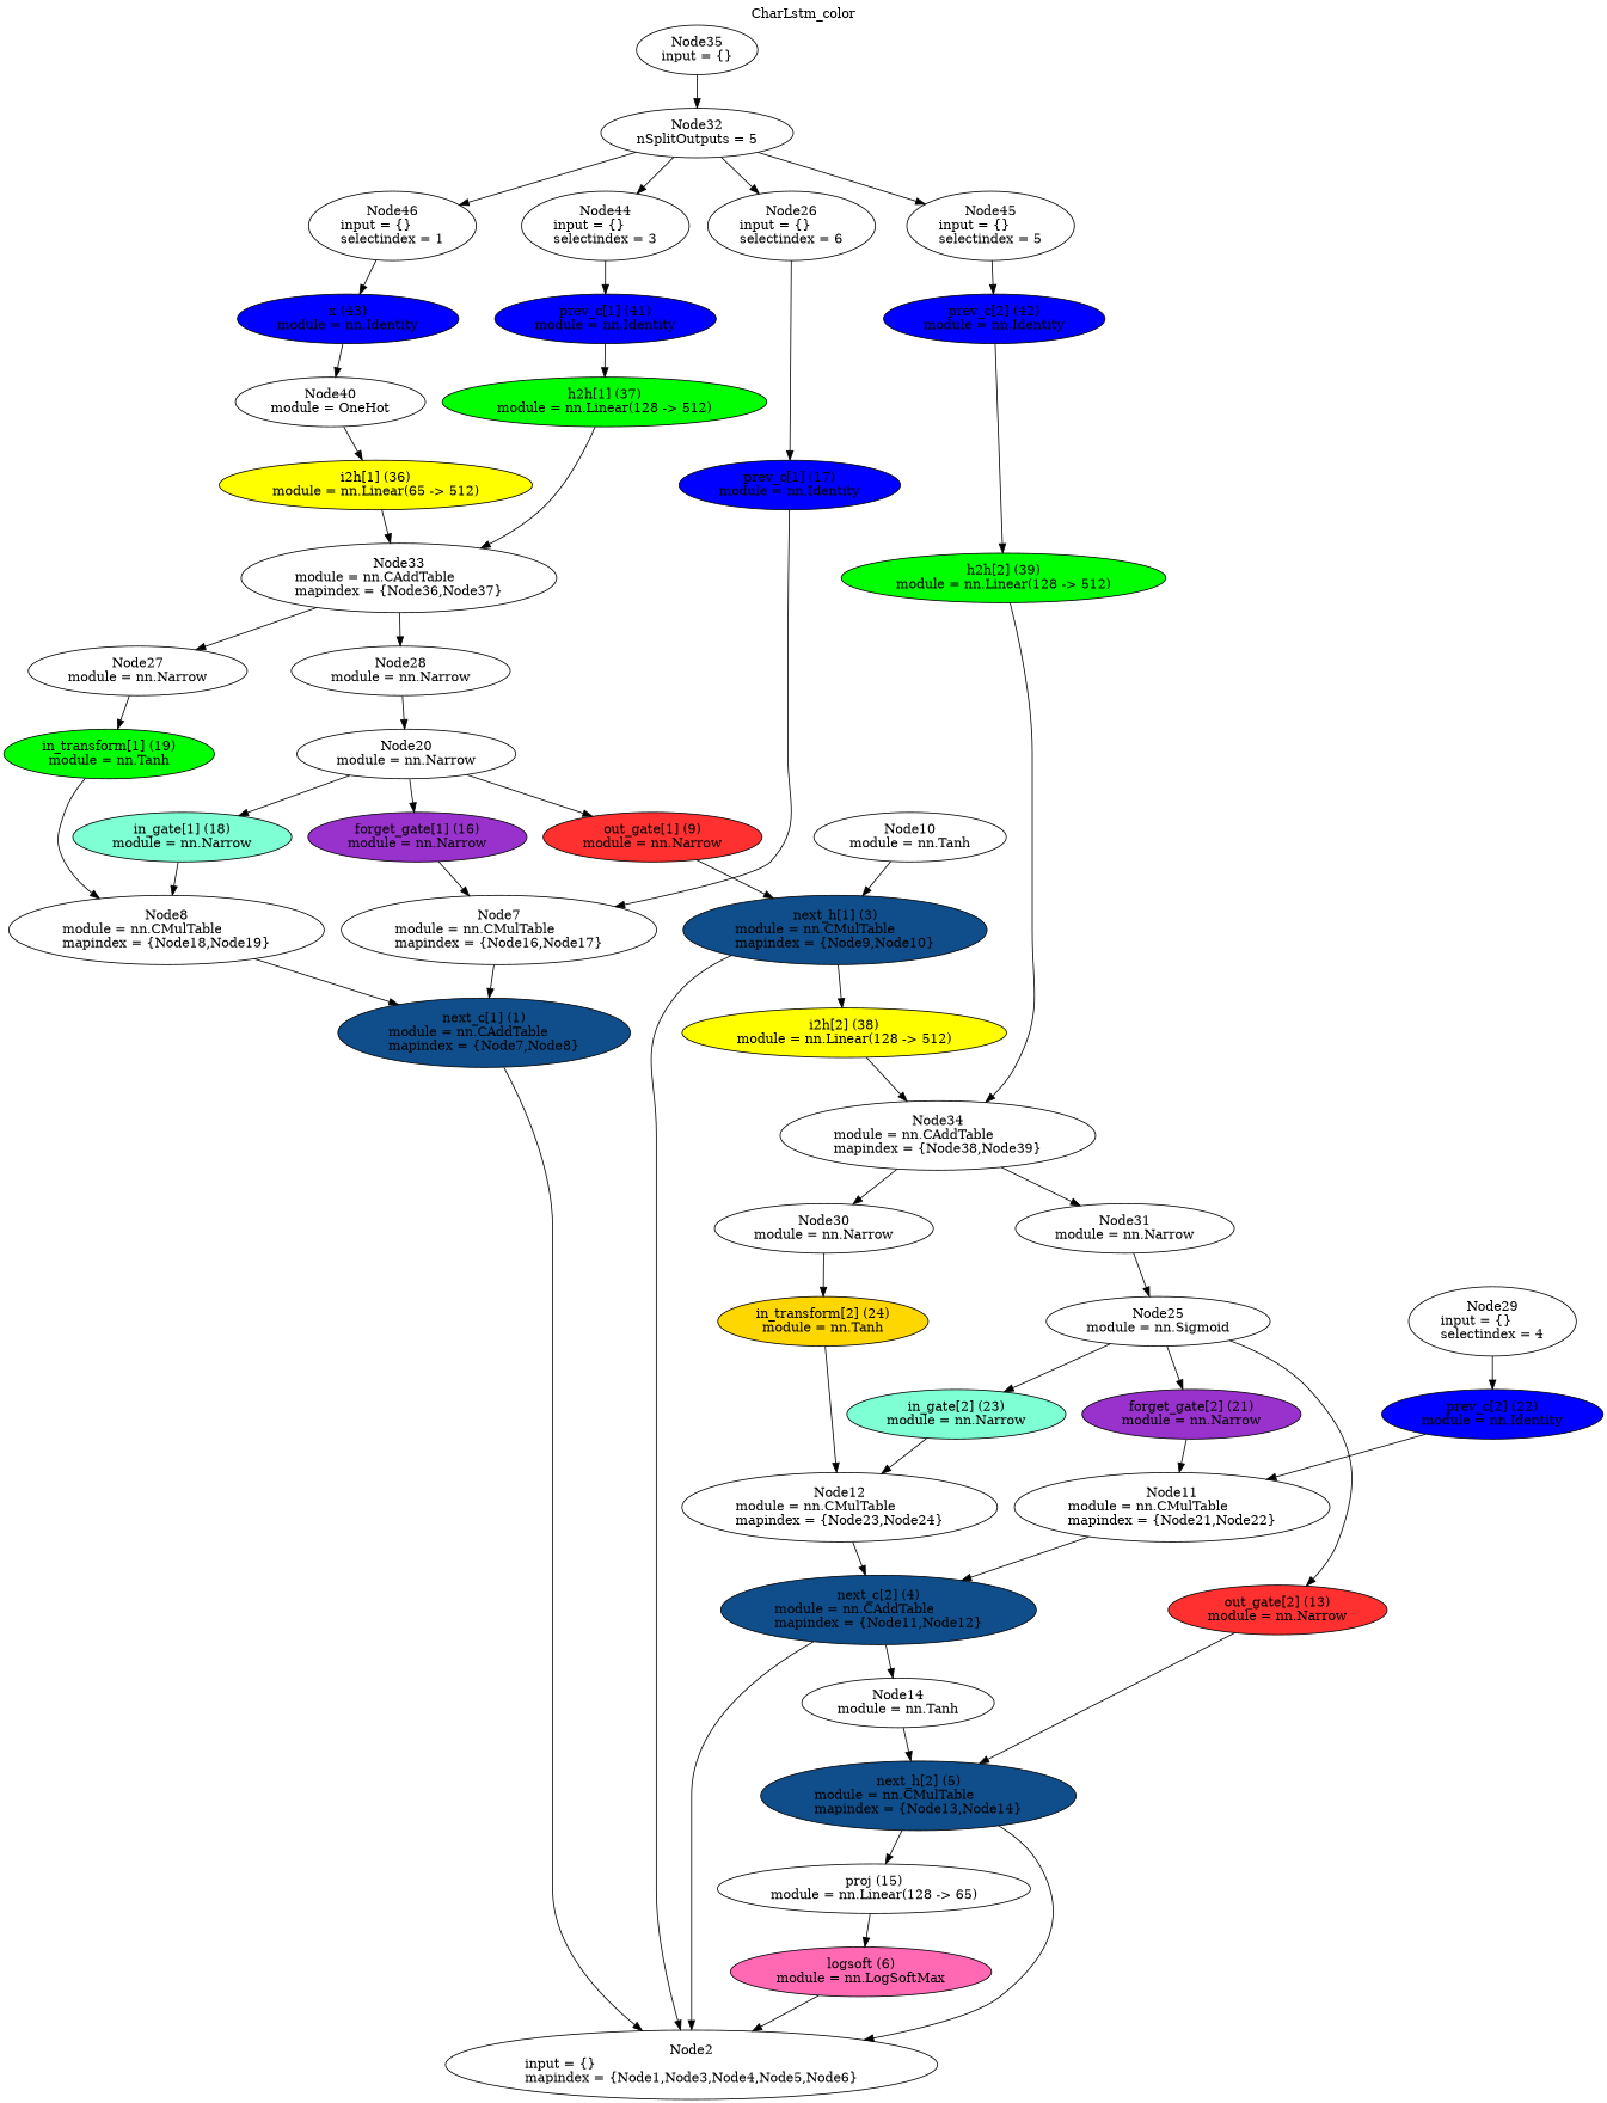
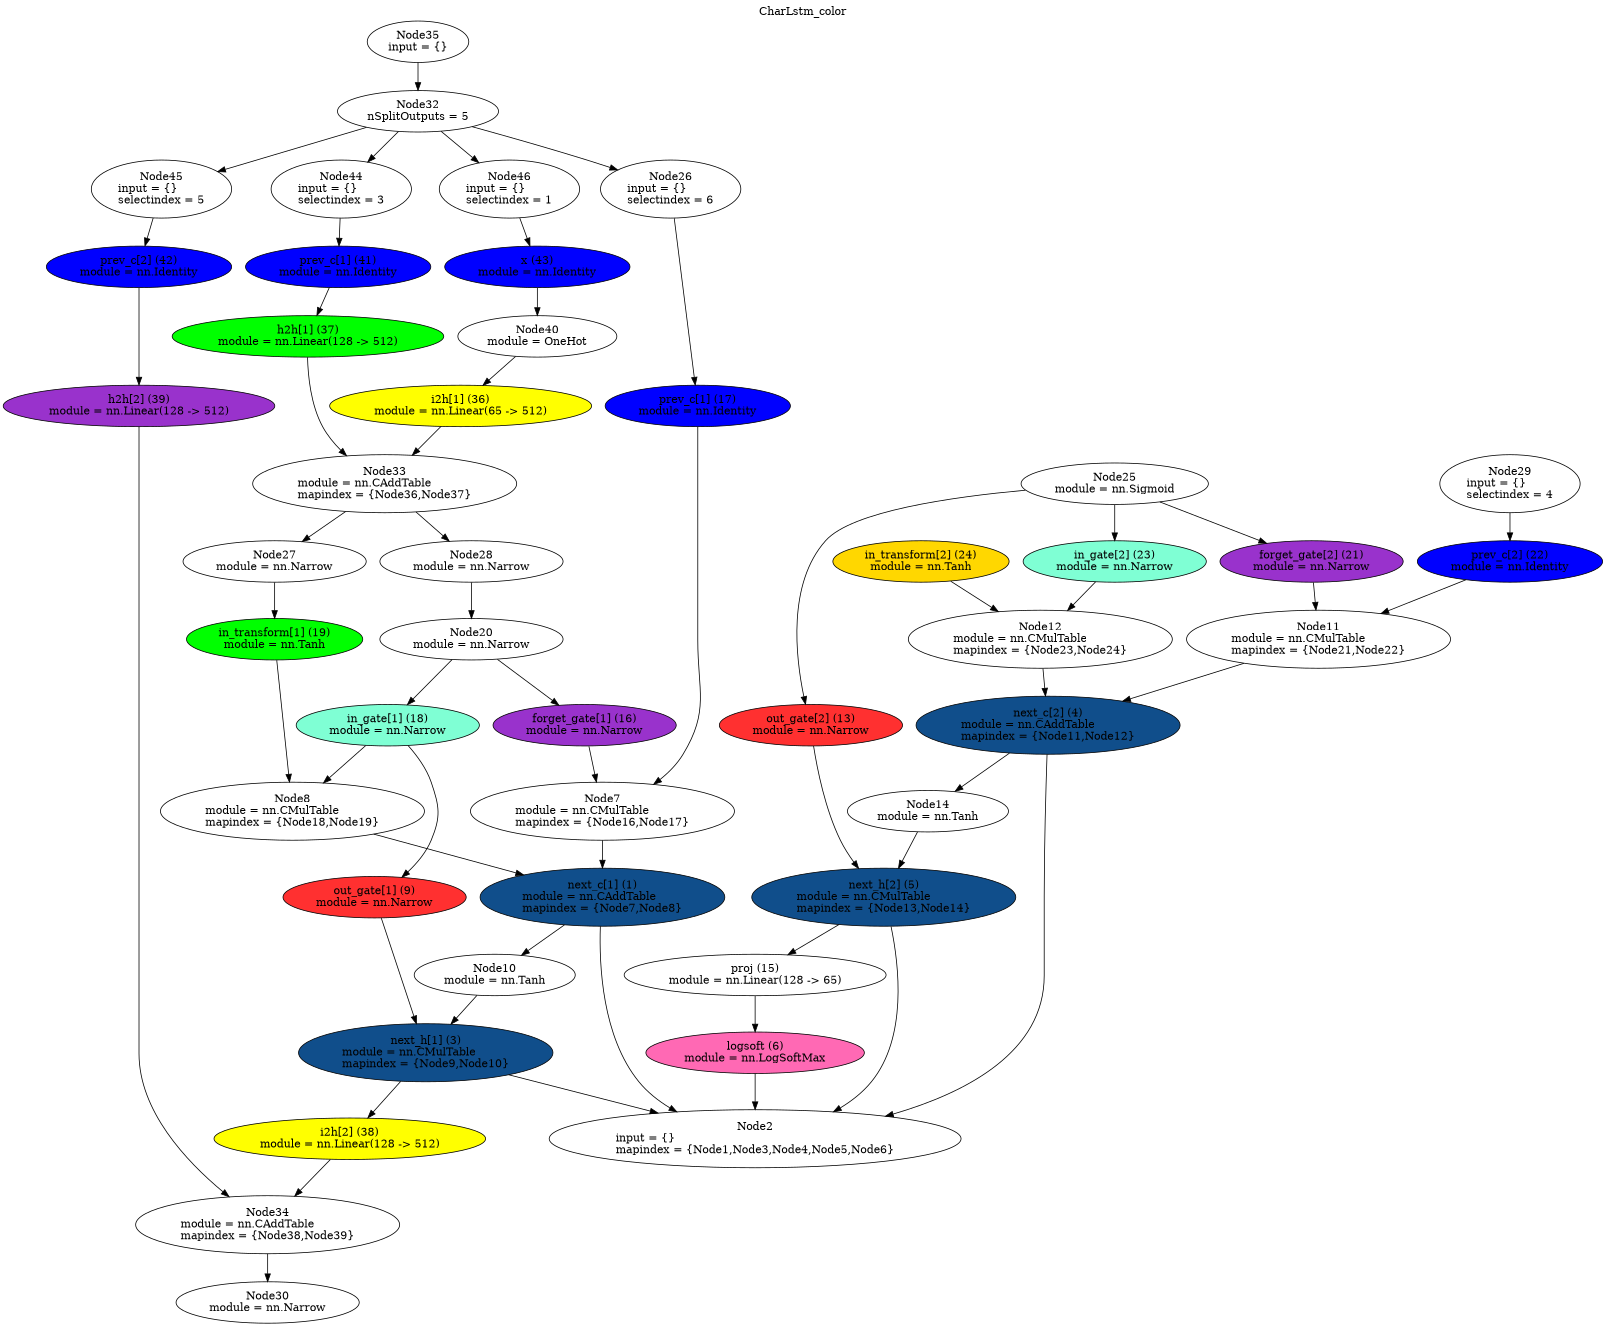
  digraph {
    label=CharLstm_color
    labelloc=t
    node [shape=oval]
    n1 [fillcolor=dodgerblue4 label="next_c[1] (1)\nmodule = nn.CAddTable\lmapindex = {Node7,Node8}" style=filled]
    n2 [label="Node2\ninput = {}\lmapindex = {Node1,Node3,Node4,Node5,Node6}"]
    n3 [label="Node10\nmodule = nn.Tanh"]
    n4 [fillcolor=dodgerblue4 label="next_h[1] (3)\nmodule = nn.CMulTable\lmapindex = {Node9,Node10}" style=filled]
    n5 [fillcolor=yellow label="i2h[2] (38)\nmodule = nn.Linear(128 -> 512)" style=filled]
    n6 [label="Node34\nmodule = nn.CAddTable\lmapindex = {Node38,Node39}"]
    n7 [fillcolor=dodgerblue4 label="next_c[2] (4)\nmodule = nn.CAddTable\lmapindex = {Node11,Node12}" style=filled]
    n8 [label="Node14\nmodule = nn.Tanh"]
    n9 [fillcolor=dodgerblue4 label="next_h[2] (5)\nmodule = nn.CMulTable\lmapindex = {Node13,Node14}" style=filled]
    n10 [label="proj (15)\nmodule = nn.Linear(128 -> 65)"]
    n11 [fillcolor=hotpink label="logsoft (6)\nmodule = nn.LogSoftMax" style=filled]
    n12 [label="Node7\nmodule = nn.CMulTable\lmapindex = {Node16,Node17}"]
    n13 [label="Node8\nmodule = nn.CMulTable\lmapindex = {Node18,Node19}"]
    n14 [fillcolor=firebrick1 label="out_gate[1] (9)\nmodule = nn.Narrow" style=filled]
    n15 [label="Node11\nmodule = nn.CMulTable\lmapindex = {Node21,Node22}"]
    n16 [label="Node12\nmodule = nn.CMulTable\lmapindex = {Node23,Node24}"]
    n17 [fillcolor=firebrick1 label="out_gate[2] (13)\nmodule = nn.Narrow" style=filled]
    n18 [fillcolor=darkorchid label="forget_gate[1] (16)\nmodule = nn.Narrow" style=filled]
    n19 [fillcolor=blue label="prev_c[1] (17)\nmodule = nn.Identity" style=filled]
    n20 [fillcolor=aquamarine label="in_gate[1] (18)\nmodule = nn.Narrow" style=filled]
    n21 [fillcolor=green label="in_transform[1] (19)\nmodule = nn.Tanh" style=filled]
    n22 [label="Node20\nmodule = nn.Narrow"]
    n23 [fillcolor=darkorchid label="forget_gate[2] (21)\nmodule = nn.Narrow" style=filled]
    n24 [fillcolor=blue label="prev_c[2] (22)\nmodule = nn.Identity" style=filled]
    n25 [fillcolor=aquamarine label="in_gate[2] (23)\nmodule = nn.Narrow" style=filled]
    n26 [fillcolor=gold label="in_transform[2] (24)\nmodule = nn.Tanh" style=filled]
    n27 [label="Node25\nmodule = nn.Sigmoid"]
    n28 [label="Node26\ninput = {}\lselectindex = 6"]
    n29 [label="Node27\nmodule = nn.Narrow"]
    n30 [label="Node28\nmodule = nn.Narrow"]
    n31 [label="Node29\ninput = {}\lselectindex = 4"]
    n32 [label="Node30\nmodule = nn.Narrow"]
-   n33 [label="Node31\nmodule = nn.Narrow"]
    n34 [label="Node32\nnSplitOutputs = 5"]
    n35 [label="Node44\ninput = {}\lselectindex = 3"]
    n36 [label="Node45\ninput = {}\lselectindex = 5"]
    n37 [label="Node46\ninput = {}\lselectindex = 1"]
    n38 [fillcolor=blue label="prev_c[1] (41)\nmodule = nn.Identity" style=filled]
    n39 [fillcolor=blue label="prev_c[2] (42)\nmodule = nn.Identity" style=filled]
    n40 [fillcolor=blue label="x (43)\nmodule = nn.Identity" style=filled]
    n41 [label="Node33\nmodule = nn.CAddTable\lmapindex = {Node36,Node37}"]
    n42 [label="Node35\ninput = {}"]
    n43 [fillcolor=yellow label="i2h[1] (36)\nmodule = nn.Linear(65 -> 512)" style=filled]
    n44 [fillcolor=green label="h2h[1] (37)\nmodule = nn.Linear(128 -> 512)" style=filled]
-   n45 [fillcolor=green label="h2h[2] (39)\nmodule = nn.Linear(128 -> 512)" style=filled]
+   n45 [fillcolor=darkorchid label="h2h[2] (39)\nmodule = nn.Linear(128 -> 512)" style=filled]
    n46 [label="Node40\nmodule = OneHot"]
    n1 -> n2
+   n1 -> n3
    n3 -> n4
    n4 -> n2
    n4 -> n5
    n5 -> n6
    n6 -> n32
-   n6 -> n33
    n7 -> n2
    n7 -> n8
    n8 -> n9
    n9 -> n2
    n9 -> n10
    n10 -> n11
    n11 -> n2
    n12 -> n1
    n13 -> n1
    n14 -> n4
    n15 -> n7
    n16 -> n7
    n17 -> n9
    n18 -> n12
    n19 -> n12
    n20 -> n13
    n21 -> n13
-   n22 -> n14
+   n20 -> n14
    n22 -> n18
    n22 -> n20
    n23 -> n15
    n24 -> n15
    n25 -> n16
    n26 -> n16
    n27 -> n17
    n27 -> n23
    n27 -> n25
    n28 -> n19
    n29 -> n21
    n30 -> n22
    n31 -> n24
-   n32 -> n26
-   n33 -> n27
    n34 -> n28
    n34 -> n35
    n34 -> n36
    n34 -> n37
    n35 -> n38
    n36 -> n39
    n37 -> n40
    n38 -> n44
    n39 -> n45
    n40 -> n46
    n41 -> n29
    n41 -> n30
    n42 -> n34
    n43 -> n41
    n44 -> n41
    n45 -> n6
    n46 -> n43
  }
